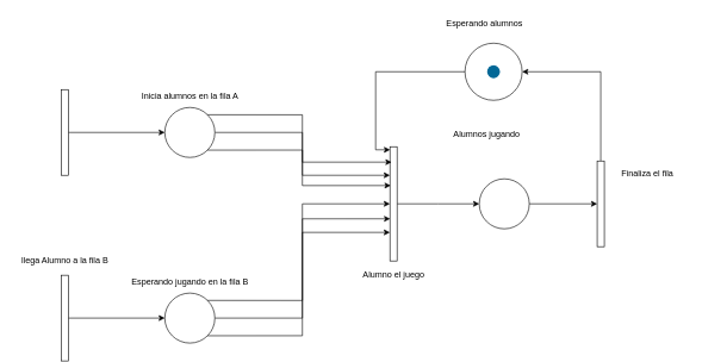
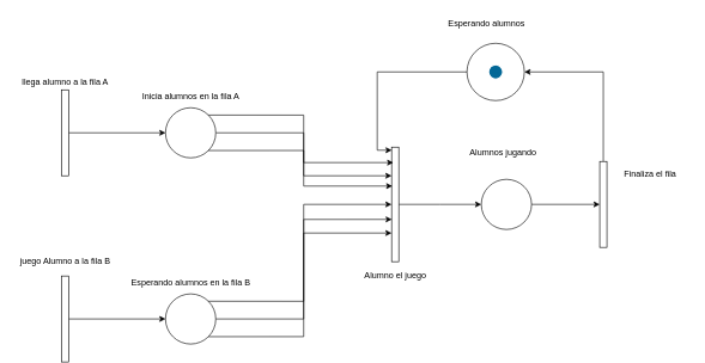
  <mxCell id="0" />
  <mxCell id="1" parent="0" />
  <mxCell id="2" style="edgeStyle=orthogonalEdgeStyle;rounded=0;orthogonalLoop=1;jettySize=auto;html=1;exitX=0.5;exitY=1;exitDx=0;exitDy=0;" edge="1" parent="1" source="3" target="13"><mxGeometry relative="1" as="geometry"><mxPoint x="180" y="185" as="targetPoint" /></mxGeometry></mxCell>
  <mxCell id="3" value="" style="rounded=0;whiteSpace=wrap;html=1;rotation=-90;" vertex="1" parent="1"><mxGeometry x="30" y="180" width="120" height="10" as="geometry" /></mxCell>
+ <mxCell id="4" value="llega alumno a la fila A" style="text;html=1;align=center;verticalAlign=middle;resizable=0;points=[];autosize=1;strokeColor=none;fillColor=none;" vertex="1" parent="1"><mxGeometry x="20" y="100" width="140" height="30" as="geometry" /></mxCell>
  <mxCell id="5" style="edgeStyle=orthogonalEdgeStyle;rounded=0;orthogonalLoop=1;jettySize=auto;html=1;exitX=0.5;exitY=1;exitDx=0;exitDy=0;entryX=0;entryY=0.5;entryDx=0;entryDy=0;" edge="1" parent="1" source="6" target="10"><mxGeometry relative="1" as="geometry"><mxPoint x="170" y="445" as="targetPoint" /></mxGeometry></mxCell>
  <mxCell id="6" value="" style="rounded=0;whiteSpace=wrap;html=1;rotation=-90;" vertex="1" parent="1"><mxGeometry x="30" y="440" width="120" height="10" as="geometry" /></mxCell>
- <mxCell id="7" value="llega Alumno a la fila B" style="text;html=1;align=center;verticalAlign=middle;resizable=0;points=[];autosize=1;strokeColor=none;fillColor=none;" vertex="1" parent="1"><mxGeometry x="20" y="350" width="140" height="30" as="geometry" /></mxCell>
+ <mxCell id="7" value="juego Alumno a la fila B" style="text;html=1;align=center;verticalAlign=middle;resizable=0;points=[];autosize=1;strokeColor=none;fillColor=none;" vertex="1" parent="1"><mxGeometry x="20" y="350" width="140" height="30" as="geometry" /></mxCell>
  <mxCell id="8" style="edgeStyle=orthogonalEdgeStyle;rounded=0;orthogonalLoop=1;jettySize=auto;html=1;exitX=1;exitY=0.5;exitDx=0;exitDy=0;entryX=0.5;entryY=0;entryDx=0;entryDy=0;" edge="1" parent="1" source="10" target="16"><mxGeometry relative="1" as="geometry" /></mxCell>
  <mxCell id="9" style="edgeStyle=orthogonalEdgeStyle;rounded=0;orthogonalLoop=1;jettySize=auto;html=1;exitX=1;exitY=1;exitDx=0;exitDy=0;entryX=0.25;entryY=0;entryDx=0;entryDy=0;" edge="1" parent="1" source="10" target="16"><mxGeometry relative="1" as="geometry" /></mxCell>
  <mxCell id="10" value="" style="ellipse;whiteSpace=wrap;html=1;aspect=fixed;" vertex="1" parent="1"><mxGeometry x="230" y="410" width="70" height="70" as="geometry" /></mxCell>
- <mxCell id="11" value="Esperando jugando en la fila B" style="text;html=1;align=center;verticalAlign=middle;resizable=0;points=[];autosize=1;strokeColor=none;fillColor=none;" vertex="1" parent="1"><mxGeometry x="170" y="380" width="190" height="30" as="geometry" /></mxCell>
+ <mxCell id="11" value="Esperando alumnos en la fila B" style="text;html=1;align=center;verticalAlign=middle;resizable=0;points=[];autosize=1;strokeColor=none;fillColor=none;" vertex="1" parent="1"><mxGeometry x="170" y="380" width="190" height="30" as="geometry" /></mxCell>
  <mxCell id="12" style="edgeStyle=orthogonalEdgeStyle;rounded=0;orthogonalLoop=1;jettySize=auto;html=1;exitX=1;exitY=0.5;exitDx=0;exitDy=0;entryX=0.75;entryY=0;entryDx=0;entryDy=0;" edge="1" parent="1" source="13" target="16"><mxGeometry relative="1" as="geometry" /></mxCell>
  <mxCell id="13" value="" style="ellipse;whiteSpace=wrap;html=1;aspect=fixed;" vertex="1" parent="1"><mxGeometry x="230" y="150" width="70" height="70" as="geometry" /></mxCell>
  <mxCell id="14" value="Inicia alumnos en la fila A" style="text;html=1;align=center;verticalAlign=middle;resizable=0;points=[];autosize=1;strokeColor=none;fillColor=none;" vertex="1" parent="1"><mxGeometry x="170" y="120" width="190" height="30" as="geometry" /></mxCell>
  <mxCell id="15" style="edgeStyle=orthogonalEdgeStyle;rounded=0;orthogonalLoop=1;jettySize=auto;html=1;exitX=0.5;exitY=1;exitDx=0;exitDy=0;" edge="1" parent="1" source="16"><mxGeometry relative="1" as="geometry"><mxPoint x="670" y="285" as="targetPoint" /></mxGeometry></mxCell>
  <mxCell id="16" value="" style="rounded=0;whiteSpace=wrap;html=1;rotation=-90;" vertex="1" parent="1"><mxGeometry x="470" y="280" width="160" height="10" as="geometry" /></mxCell>
  <mxCell id="17" style="edgeStyle=orthogonalEdgeStyle;rounded=0;orthogonalLoop=1;jettySize=auto;html=1;exitX=1;exitY=0;exitDx=0;exitDy=0;entryX=0.369;entryY=0.033;entryDx=0;entryDy=0;entryPerimeter=0;" edge="1" parent="1" source="10" target="16"><mxGeometry relative="1" as="geometry" /></mxCell>
  <mxCell id="18" style="edgeStyle=orthogonalEdgeStyle;rounded=0;orthogonalLoop=1;jettySize=auto;html=1;exitX=1;exitY=0;exitDx=0;exitDy=0;entryX=0.865;entryY=0.233;entryDx=0;entryDy=0;entryPerimeter=0;" edge="1" parent="1" source="13" target="16"><mxGeometry relative="1" as="geometry" /></mxCell>
  <mxCell id="19" style="edgeStyle=orthogonalEdgeStyle;rounded=0;orthogonalLoop=1;jettySize=auto;html=1;exitX=1;exitY=1;exitDx=0;exitDy=0;entryX=0.66;entryY=0.1;entryDx=0;entryDy=0;entryPerimeter=0;" edge="1" parent="1" source="13" target="16"><mxGeometry relative="1" as="geometry" /></mxCell>
  <mxCell id="20" value="Alumno el juego" style="text;html=1;align=center;verticalAlign=middle;resizable=0;points=[];autosize=1;strokeColor=none;fillColor=none;" vertex="1" parent="1"><mxGeometry x="500" y="370" width="100" height="30" as="geometry" /></mxCell>
  <mxCell id="21" style="edgeStyle=orthogonalEdgeStyle;rounded=0;orthogonalLoop=1;jettySize=auto;html=1;exitX=1;exitY=0.5;exitDx=0;exitDy=0;" edge="1" parent="1" source="22" target="25"><mxGeometry relative="1" as="geometry"><mxPoint x="840" y="285" as="targetPoint" /></mxGeometry></mxCell>
  <mxCell id="22" value="" style="ellipse;whiteSpace=wrap;html=1;aspect=fixed;" vertex="1" parent="1"><mxGeometry x="670" y="250" width="70" height="70" as="geometry" /></mxCell>
- <mxCell id="23" value="Alumnos jugando" style="text;html=1;align=center;verticalAlign=middle;resizable=0;points=[];autosize=1;strokeColor=none;fillColor=none;" vertex="1" parent="1"><mxGeometry x="620" y="173" width="120" height="30" as="geometry" /></mxCell>
+ <mxCell id="23" value="Alumnos jugando" style="text;html=1;align=center;verticalAlign=middle;resizable=0;points=[];autosize=1;strokeColor=none;fillColor=none;" vertex="1" parent="1"><mxGeometry x="640" y="198" width="120" height="30" as="geometry" /></mxCell>
  <mxCell id="24" style="edgeStyle=orthogonalEdgeStyle;rounded=0;orthogonalLoop=1;jettySize=auto;html=1;exitX=1;exitY=0.5;exitDx=0;exitDy=0;entryX=1;entryY=0.5;entryDx=0;entryDy=0;" edge="1" parent="1" source="25" target="28"><mxGeometry relative="1" as="geometry"><mxPoint x="840.065" y="190" as="targetPoint" /></mxGeometry></mxCell>
  <mxCell id="25" value="" style="rounded=0;whiteSpace=wrap;html=1;rotation=-90;" vertex="1" parent="1"><mxGeometry x="780" y="280" width="120" height="10" as="geometry" /></mxCell>
  <mxCell id="26" value="Finaliza el fila" style="text;html=1;align=center;verticalAlign=middle;resizable=0;points=[];autosize=1;strokeColor=none;fillColor=none;" vertex="1" parent="1"><mxGeometry x="850" y="228" width="110" height="30" as="geometry" /></mxCell>
  <mxCell id="27" value="" style="shape=mxgraph.cisco.misc.token;html=1;pointerEvents=1;dashed=0;fillColor=#036897;strokeColor=#ffffff;strokeWidth=2;verticalLabelPosition=bottom;verticalAlign=top;align=center;outlineConnect=0;" vertex="1" parent="1"><mxGeometry x="680" y="90" width="20" height="20" as="geometry" /></mxCell>
  <mxCell id="28" value="" style="ellipse;whiteSpace=wrap;html=1;aspect=fixed;fillColor=none;" vertex="1" parent="1"><mxGeometry x="650" y="60" width="80" height="80" as="geometry" /></mxCell>
  <mxCell id="29" value="Esperando alumnos&lt;div&gt;&lt;br&gt;&lt;/div&gt;" style="text;html=1;align=center;verticalAlign=middle;resizable=0;points=[];autosize=1;strokeColor=none;fillColor=none;" vertex="1" parent="1"><mxGeometry x="607" y="20" width="140" height="40" as="geometry" /></mxCell>
  <mxCell id="30" style="edgeStyle=orthogonalEdgeStyle;rounded=0;orthogonalLoop=1;jettySize=auto;html=1;exitX=0;exitY=0.5;exitDx=0;exitDy=0;entryX=0.973;entryY=0.021;entryDx=0;entryDy=0;entryPerimeter=0;" edge="1" parent="1" source="28" target="16"><mxGeometry relative="1" as="geometry" /></mxCell>
